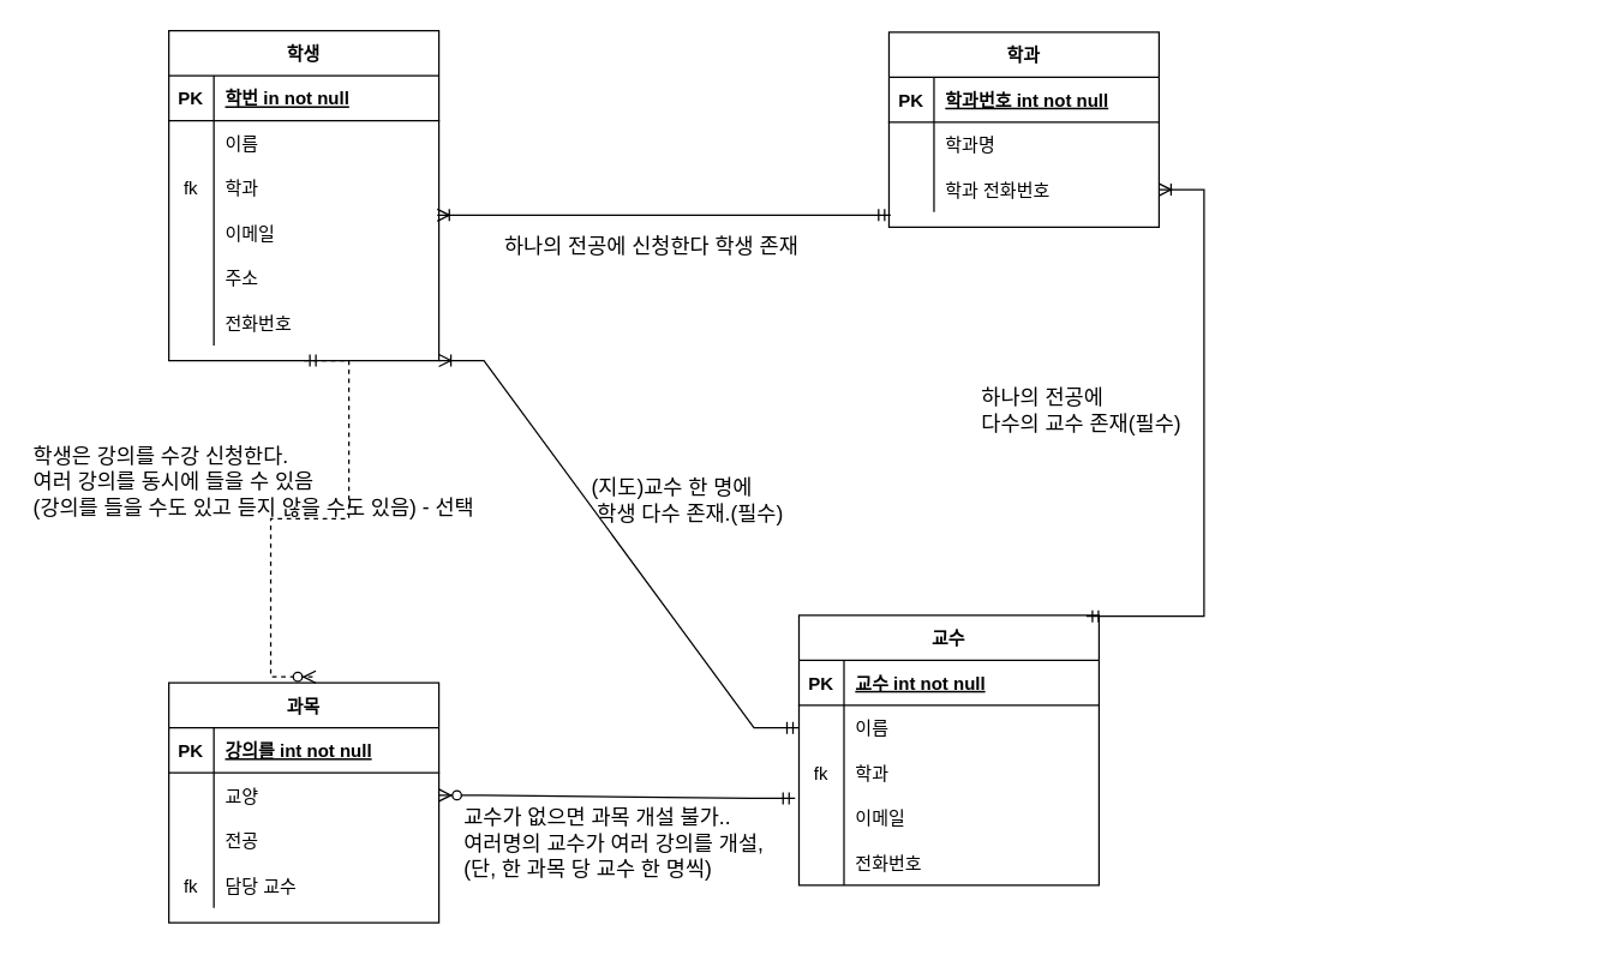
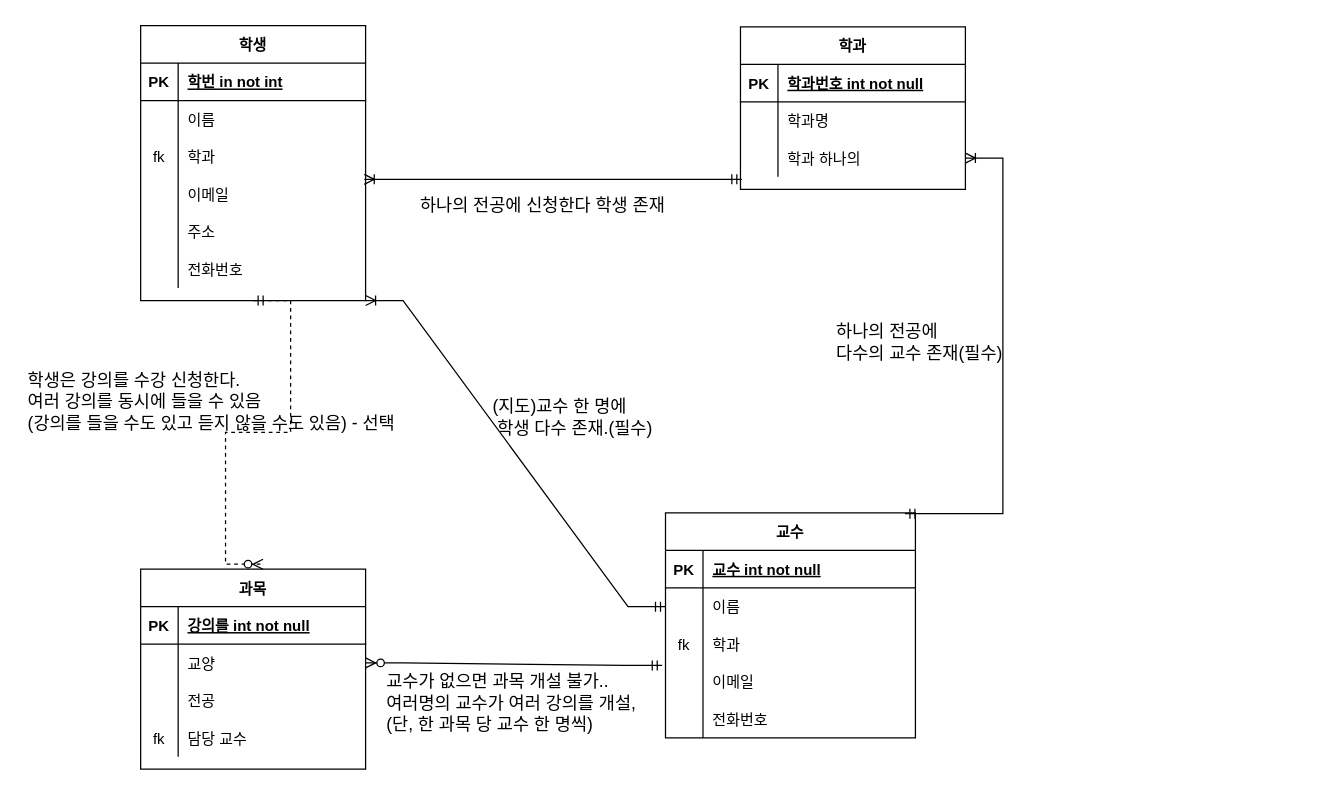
  <mxCell id="0" />
  <mxCell id="1" parent="0" />
  <mxCell id="2" value="교수" style="shape=table;startSize=30;container=1;collapsible=1;childLayout=tableLayout;fixedRows=1;rowLines=0;fontStyle=1;align=center;resizeLast=1;" vertex="1" parent="1"><mxGeometry x="532" y="410" width="200" height="180" as="geometry" /></mxCell>
  <mxCell id="3" value="" style="shape=tableRow;horizontal=0;startSize=0;swimlaneHead=0;swimlaneBody=0;fillColor=none;collapsible=0;dropTarget=0;points=[[0,0.5],[1,0.5]];portConstraint=eastwest;top=0;left=0;right=0;bottom=1;" vertex="1" parent="2"><mxGeometry y="30" width="200" height="30" as="geometry" /></mxCell>
  <mxCell id="4" value="PK" style="shape=partialRectangle;connectable=0;fillColor=none;top=0;left=0;bottom=0;right=0;fontStyle=1;overflow=hidden;" vertex="1" parent="3"><mxGeometry width="30" height="30" as="geometry"><mxRectangle width="30" height="30" as="alternateBounds" /></mxGeometry></mxCell>
  <mxCell id="5" value="교수 int not null" style="shape=partialRectangle;connectable=0;fillColor=none;top=0;left=0;bottom=0;right=0;align=left;spacingLeft=6;fontStyle=5;overflow=hidden;" vertex="1" parent="3"><mxGeometry x="30" width="170" height="30" as="geometry"><mxRectangle width="170" height="30" as="alternateBounds" /></mxGeometry></mxCell>
  <mxCell id="6" value="" style="shape=tableRow;horizontal=0;startSize=0;swimlaneHead=0;swimlaneBody=0;fillColor=none;collapsible=0;dropTarget=0;points=[[0,0.5],[1,0.5]];portConstraint=eastwest;top=0;left=0;right=0;bottom=0;" vertex="1" parent="2"><mxGeometry y="60" width="200" height="30" as="geometry" /></mxCell>
  <mxCell id="7" value="" style="shape=partialRectangle;connectable=0;fillColor=none;top=0;left=0;bottom=0;right=0;editable=1;overflow=hidden;" vertex="1" parent="6"><mxGeometry width="30" height="30" as="geometry"><mxRectangle width="30" height="30" as="alternateBounds" /></mxGeometry></mxCell>
  <mxCell id="8" value="이름" style="shape=partialRectangle;connectable=0;fillColor=none;top=0;left=0;bottom=0;right=0;align=left;spacingLeft=6;overflow=hidden;" vertex="1" parent="6"><mxGeometry x="30" width="170" height="30" as="geometry"><mxRectangle width="170" height="30" as="alternateBounds" /></mxGeometry></mxCell>
  <mxCell id="9" value="" style="shape=tableRow;horizontal=0;startSize=0;swimlaneHead=0;swimlaneBody=0;fillColor=none;collapsible=0;dropTarget=0;points=[[0,0.5],[1,0.5]];portConstraint=eastwest;top=0;left=0;right=0;bottom=0;" vertex="1" parent="2"><mxGeometry y="90" width="200" height="30" as="geometry" /></mxCell>
  <mxCell id="10" value="fk" style="shape=partialRectangle;connectable=0;fillColor=none;top=0;left=0;bottom=0;right=0;editable=1;overflow=hidden;" vertex="1" parent="9"><mxGeometry width="30" height="30" as="geometry"><mxRectangle width="30" height="30" as="alternateBounds" /></mxGeometry></mxCell>
  <mxCell id="11" value="학과" style="shape=partialRectangle;connectable=0;fillColor=none;top=0;left=0;bottom=0;right=0;align=left;spacingLeft=6;overflow=hidden;" vertex="1" parent="9"><mxGeometry x="30" width="170" height="30" as="geometry"><mxRectangle width="170" height="30" as="alternateBounds" /></mxGeometry></mxCell>
  <mxCell id="12" value="" style="shape=tableRow;horizontal=0;startSize=0;swimlaneHead=0;swimlaneBody=0;fillColor=none;collapsible=0;dropTarget=0;points=[[0,0.5],[1,0.5]];portConstraint=eastwest;top=0;left=0;right=0;bottom=0;" vertex="1" parent="2"><mxGeometry y="120" width="200" height="30" as="geometry" /></mxCell>
  <mxCell id="13" value="" style="shape=partialRectangle;connectable=0;fillColor=none;top=0;left=0;bottom=0;right=0;editable=1;overflow=hidden;" vertex="1" parent="12"><mxGeometry width="30" height="30" as="geometry"><mxRectangle width="30" height="30" as="alternateBounds" /></mxGeometry></mxCell>
  <mxCell id="14" value="이메일" style="shape=partialRectangle;connectable=0;fillColor=none;top=0;left=0;bottom=0;right=0;align=left;spacingLeft=6;overflow=hidden;" vertex="1" parent="12"><mxGeometry x="30" width="170" height="30" as="geometry"><mxRectangle width="170" height="30" as="alternateBounds" /></mxGeometry></mxCell>
  <mxCell id="15" style="shape=tableRow;horizontal=0;startSize=0;swimlaneHead=0;swimlaneBody=0;fillColor=none;collapsible=0;dropTarget=0;points=[[0,0.5],[1,0.5]];portConstraint=eastwest;top=0;left=0;right=0;bottom=0;" vertex="1" parent="2"><mxGeometry y="150" width="200" height="30" as="geometry" /></mxCell>
  <mxCell id="16" style="shape=partialRectangle;connectable=0;fillColor=none;top=0;left=0;bottom=0;right=0;editable=1;overflow=hidden;" vertex="1" parent="15"><mxGeometry width="30" height="30" as="geometry"><mxRectangle width="30" height="30" as="alternateBounds" /></mxGeometry></mxCell>
  <mxCell id="17" value="전화번호" style="shape=partialRectangle;connectable=0;fillColor=none;top=0;left=0;bottom=0;right=0;align=left;spacingLeft=6;overflow=hidden;" vertex="1" parent="15"><mxGeometry x="30" width="170" height="30" as="geometry"><mxRectangle width="170" height="30" as="alternateBounds" /></mxGeometry></mxCell>
  <mxCell id="18" value="학생" style="shape=table;startSize=30;container=1;collapsible=1;childLayout=tableLayout;fixedRows=1;rowLines=0;fontStyle=1;align=center;resizeLast=1;" vertex="1" parent="1"><mxGeometry x="112" y="20" width="180" height="220" as="geometry" /></mxCell>
  <mxCell id="19" value="" style="shape=tableRow;horizontal=0;startSize=0;swimlaneHead=0;swimlaneBody=0;fillColor=none;collapsible=0;dropTarget=0;points=[[0,0.5],[1,0.5]];portConstraint=eastwest;top=0;left=0;right=0;bottom=1;" vertex="1" parent="18"><mxGeometry y="30" width="180" height="30" as="geometry" /></mxCell>
  <mxCell id="20" value="PK" style="shape=partialRectangle;connectable=0;fillColor=none;top=0;left=0;bottom=0;right=0;fontStyle=1;overflow=hidden;" vertex="1" parent="19"><mxGeometry width="30" height="30" as="geometry"><mxRectangle width="30" height="30" as="alternateBounds" /></mxGeometry></mxCell>
- <mxCell id="21" value="학번 in not null" style="shape=partialRectangle;connectable=0;fillColor=none;top=0;left=0;bottom=0;right=0;align=left;spacingLeft=6;fontStyle=5;overflow=hidden;" vertex="1" parent="19"><mxGeometry x="30" width="150" height="30" as="geometry"><mxRectangle width="150" height="30" as="alternateBounds" /></mxGeometry></mxCell>
+ <mxCell id="21" value="학번 in not int" style="shape=partialRectangle;connectable=0;fillColor=none;top=0;left=0;bottom=0;right=0;align=left;spacingLeft=6;fontStyle=5;overflow=hidden;" vertex="1" parent="19"><mxGeometry x="30" width="150" height="30" as="geometry"><mxRectangle width="150" height="30" as="alternateBounds" /></mxGeometry></mxCell>
  <mxCell id="22" value="" style="shape=tableRow;horizontal=0;startSize=0;swimlaneHead=0;swimlaneBody=0;fillColor=none;collapsible=0;dropTarget=0;points=[[0,0.5],[1,0.5]];portConstraint=eastwest;top=0;left=0;right=0;bottom=0;" vertex="1" parent="18"><mxGeometry y="60" width="180" height="30" as="geometry" /></mxCell>
  <mxCell id="23" value="" style="shape=partialRectangle;connectable=0;fillColor=none;top=0;left=0;bottom=0;right=0;editable=1;overflow=hidden;" vertex="1" parent="22"><mxGeometry width="30" height="30" as="geometry"><mxRectangle width="30" height="30" as="alternateBounds" /></mxGeometry></mxCell>
  <mxCell id="24" value="이름   " style="shape=partialRectangle;connectable=0;fillColor=none;top=0;left=0;bottom=0;right=0;align=left;spacingLeft=6;overflow=hidden;" vertex="1" parent="22"><mxGeometry x="30" width="150" height="30" as="geometry"><mxRectangle width="150" height="30" as="alternateBounds" /></mxGeometry></mxCell>
  <mxCell id="25" style="shape=tableRow;horizontal=0;startSize=0;swimlaneHead=0;swimlaneBody=0;fillColor=none;collapsible=0;dropTarget=0;points=[[0,0.5],[1,0.5]];portConstraint=eastwest;top=0;left=0;right=0;bottom=0;" vertex="1" parent="18"><mxGeometry y="90" width="180" height="30" as="geometry" /></mxCell>
  <mxCell id="26" value="fk" style="shape=partialRectangle;connectable=0;fillColor=none;top=0;left=0;bottom=0;right=0;editable=1;overflow=hidden;" vertex="1" parent="25"><mxGeometry width="30" height="30" as="geometry"><mxRectangle width="30" height="30" as="alternateBounds" /></mxGeometry></mxCell>
  <mxCell id="27" value="학과" style="shape=partialRectangle;connectable=0;fillColor=none;top=0;left=0;bottom=0;right=0;align=left;spacingLeft=6;overflow=hidden;" vertex="1" parent="25"><mxGeometry x="30" width="150" height="30" as="geometry"><mxRectangle width="150" height="30" as="alternateBounds" /></mxGeometry></mxCell>
  <mxCell id="28" style="shape=tableRow;horizontal=0;startSize=0;swimlaneHead=0;swimlaneBody=0;fillColor=none;collapsible=0;dropTarget=0;points=[[0,0.5],[1,0.5]];portConstraint=eastwest;top=0;left=0;right=0;bottom=0;" vertex="1" parent="18"><mxGeometry y="120" width="180" height="30" as="geometry" /></mxCell>
  <mxCell id="29" style="shape=partialRectangle;connectable=0;fillColor=none;top=0;left=0;bottom=0;right=0;editable=1;overflow=hidden;" vertex="1" parent="28"><mxGeometry width="30" height="30" as="geometry"><mxRectangle width="30" height="30" as="alternateBounds" /></mxGeometry></mxCell>
  <mxCell id="30" value="이메일" style="shape=partialRectangle;connectable=0;fillColor=none;top=0;left=0;bottom=0;right=0;align=left;spacingLeft=6;overflow=hidden;" vertex="1" parent="28"><mxGeometry x="30" width="150" height="30" as="geometry"><mxRectangle width="150" height="30" as="alternateBounds" /></mxGeometry></mxCell>
  <mxCell id="31" style="shape=tableRow;horizontal=0;startSize=0;swimlaneHead=0;swimlaneBody=0;fillColor=none;collapsible=0;dropTarget=0;points=[[0,0.5],[1,0.5]];portConstraint=eastwest;top=0;left=0;right=0;bottom=0;" vertex="1" parent="18"><mxGeometry y="150" width="180" height="30" as="geometry" /></mxCell>
  <mxCell id="32" style="shape=partialRectangle;connectable=0;fillColor=none;top=0;left=0;bottom=0;right=0;editable=1;overflow=hidden;" vertex="1" parent="31"><mxGeometry width="30" height="30" as="geometry"><mxRectangle width="30" height="30" as="alternateBounds" /></mxGeometry></mxCell>
  <mxCell id="33" value="주소" style="shape=partialRectangle;connectable=0;fillColor=none;top=0;left=0;bottom=0;right=0;align=left;spacingLeft=6;overflow=hidden;" vertex="1" parent="31"><mxGeometry x="30" width="150" height="30" as="geometry"><mxRectangle width="150" height="30" as="alternateBounds" /></mxGeometry></mxCell>
  <mxCell id="34" style="shape=tableRow;horizontal=0;startSize=0;swimlaneHead=0;swimlaneBody=0;fillColor=none;collapsible=0;dropTarget=0;points=[[0,0.5],[1,0.5]];portConstraint=eastwest;top=0;left=0;right=0;bottom=0;" vertex="1" parent="18"><mxGeometry y="180" width="180" height="30" as="geometry" /></mxCell>
  <mxCell id="35" style="shape=partialRectangle;connectable=0;fillColor=none;top=0;left=0;bottom=0;right=0;editable=1;overflow=hidden;" vertex="1" parent="34"><mxGeometry width="30" height="30" as="geometry"><mxRectangle width="30" height="30" as="alternateBounds" /></mxGeometry></mxCell>
  <mxCell id="36" value="전화번호" style="shape=partialRectangle;connectable=0;fillColor=none;top=0;left=0;bottom=0;right=0;align=left;spacingLeft=6;overflow=hidden;" vertex="1" parent="34"><mxGeometry x="30" width="150" height="30" as="geometry"><mxRectangle width="150" height="30" as="alternateBounds" /></mxGeometry></mxCell>
  <mxCell id="37" value="과목" style="shape=table;startSize=30;container=1;collapsible=1;childLayout=tableLayout;fixedRows=1;rowLines=0;fontStyle=1;align=center;resizeLast=1;" vertex="1" parent="1"><mxGeometry x="112" y="455" width="180" height="160" as="geometry" /></mxCell>
  <mxCell id="38" value="" style="shape=tableRow;horizontal=0;startSize=0;swimlaneHead=0;swimlaneBody=0;fillColor=none;collapsible=0;dropTarget=0;points=[[0,0.5],[1,0.5]];portConstraint=eastwest;top=0;left=0;right=0;bottom=1;" vertex="1" parent="37"><mxGeometry y="30" width="180" height="30" as="geometry" /></mxCell>
  <mxCell id="39" value="PK" style="shape=partialRectangle;connectable=0;fillColor=none;top=0;left=0;bottom=0;right=0;fontStyle=1;overflow=hidden;" vertex="1" parent="38"><mxGeometry width="30" height="30" as="geometry"><mxRectangle width="30" height="30" as="alternateBounds" /></mxGeometry></mxCell>
  <mxCell id="40" value="강의를 int not null" style="shape=partialRectangle;connectable=0;fillColor=none;top=0;left=0;bottom=0;right=0;align=left;spacingLeft=6;fontStyle=5;overflow=hidden;" vertex="1" parent="38"><mxGeometry x="30" width="150" height="30" as="geometry"><mxRectangle width="150" height="30" as="alternateBounds" /></mxGeometry></mxCell>
  <mxCell id="41" value="" style="shape=tableRow;horizontal=0;startSize=0;swimlaneHead=0;swimlaneBody=0;fillColor=none;collapsible=0;dropTarget=0;points=[[0,0.5],[1,0.5]];portConstraint=eastwest;top=0;left=0;right=0;bottom=0;" vertex="1" parent="37"><mxGeometry y="60" width="180" height="30" as="geometry" /></mxCell>
  <mxCell id="42" value="" style="shape=partialRectangle;connectable=0;fillColor=none;top=0;left=0;bottom=0;right=0;editable=1;overflow=hidden;" vertex="1" parent="41"><mxGeometry width="30" height="30" as="geometry"><mxRectangle width="30" height="30" as="alternateBounds" /></mxGeometry></mxCell>
  <mxCell id="43" value="교양" style="shape=partialRectangle;connectable=0;fillColor=none;top=0;left=0;bottom=0;right=0;align=left;spacingLeft=6;overflow=hidden;" vertex="1" parent="41"><mxGeometry x="30" width="150" height="30" as="geometry"><mxRectangle width="150" height="30" as="alternateBounds" /></mxGeometry></mxCell>
  <mxCell id="44" value="" style="shape=tableRow;horizontal=0;startSize=0;swimlaneHead=0;swimlaneBody=0;fillColor=none;collapsible=0;dropTarget=0;points=[[0,0.5],[1,0.5]];portConstraint=eastwest;top=0;left=0;right=0;bottom=0;" vertex="1" parent="37"><mxGeometry y="90" width="180" height="30" as="geometry" /></mxCell>
  <mxCell id="45" value="" style="shape=partialRectangle;connectable=0;fillColor=none;top=0;left=0;bottom=0;right=0;editable=1;overflow=hidden;" vertex="1" parent="44"><mxGeometry width="30" height="30" as="geometry"><mxRectangle width="30" height="30" as="alternateBounds" /></mxGeometry></mxCell>
  <mxCell id="46" value="전공" style="shape=partialRectangle;connectable=0;fillColor=none;top=0;left=0;bottom=0;right=0;align=left;spacingLeft=6;overflow=hidden;" vertex="1" parent="44"><mxGeometry x="30" width="150" height="30" as="geometry"><mxRectangle width="150" height="30" as="alternateBounds" /></mxGeometry></mxCell>
  <mxCell id="47" style="shape=tableRow;horizontal=0;startSize=0;swimlaneHead=0;swimlaneBody=0;fillColor=none;collapsible=0;dropTarget=0;points=[[0,0.5],[1,0.5]];portConstraint=eastwest;top=0;left=0;right=0;bottom=0;" vertex="1" parent="37"><mxGeometry y="120" width="180" height="30" as="geometry" /></mxCell>
  <mxCell id="48" value="fk" style="shape=partialRectangle;connectable=0;fillColor=none;top=0;left=0;bottom=0;right=0;editable=1;overflow=hidden;" vertex="1" parent="47"><mxGeometry width="30" height="30" as="geometry"><mxRectangle width="30" height="30" as="alternateBounds" /></mxGeometry></mxCell>
  <mxCell id="49" value="담당 교수" style="shape=partialRectangle;connectable=0;fillColor=none;top=0;left=0;bottom=0;right=0;align=left;spacingLeft=6;overflow=hidden;" vertex="1" parent="47"><mxGeometry x="30" width="150" height="30" as="geometry"><mxRectangle width="150" height="30" as="alternateBounds" /></mxGeometry></mxCell>
  <mxCell id="50" value="학과" style="shape=table;startSize=30;container=1;collapsible=1;childLayout=tableLayout;fixedRows=1;rowLines=0;fontStyle=1;align=center;resizeLast=1;" vertex="1" parent="1"><mxGeometry x="592" y="21" width="180" height="130" as="geometry" /></mxCell>
  <mxCell id="51" value="" style="shape=tableRow;horizontal=0;startSize=0;swimlaneHead=0;swimlaneBody=0;fillColor=none;collapsible=0;dropTarget=0;points=[[0,0.5],[1,0.5]];portConstraint=eastwest;top=0;left=0;right=0;bottom=1;" vertex="1" parent="50"><mxGeometry y="30" width="180" height="30" as="geometry" /></mxCell>
  <mxCell id="52" value="PK" style="shape=partialRectangle;connectable=0;fillColor=none;top=0;left=0;bottom=0;right=0;fontStyle=1;overflow=hidden;" vertex="1" parent="51"><mxGeometry width="30" height="30" as="geometry"><mxRectangle width="30" height="30" as="alternateBounds" /></mxGeometry></mxCell>
  <mxCell id="53" value="학과번호 int not null" style="shape=partialRectangle;connectable=0;fillColor=none;top=0;left=0;bottom=0;right=0;align=left;spacingLeft=6;fontStyle=5;overflow=hidden;" vertex="1" parent="51"><mxGeometry x="30" width="150" height="30" as="geometry"><mxRectangle width="150" height="30" as="alternateBounds" /></mxGeometry></mxCell>
  <mxCell id="54" value="" style="shape=tableRow;horizontal=0;startSize=0;swimlaneHead=0;swimlaneBody=0;fillColor=none;collapsible=0;dropTarget=0;points=[[0,0.5],[1,0.5]];portConstraint=eastwest;top=0;left=0;right=0;bottom=0;" vertex="1" parent="50"><mxGeometry y="60" width="180" height="30" as="geometry" /></mxCell>
  <mxCell id="55" value="" style="shape=partialRectangle;connectable=0;fillColor=none;top=0;left=0;bottom=0;right=0;editable=1;overflow=hidden;" vertex="1" parent="54"><mxGeometry width="30" height="30" as="geometry"><mxRectangle width="30" height="30" as="alternateBounds" /></mxGeometry></mxCell>
  <mxCell id="56" value="학과명" style="shape=partialRectangle;connectable=0;fillColor=none;top=0;left=0;bottom=0;right=0;align=left;spacingLeft=6;overflow=hidden;" vertex="1" parent="54"><mxGeometry x="30" width="150" height="30" as="geometry"><mxRectangle width="150" height="30" as="alternateBounds" /></mxGeometry></mxCell>
  <mxCell id="57" value="" style="shape=tableRow;horizontal=0;startSize=0;swimlaneHead=0;swimlaneBody=0;fillColor=none;collapsible=0;dropTarget=0;points=[[0,0.5],[1,0.5]];portConstraint=eastwest;top=0;left=0;right=0;bottom=0;" vertex="1" parent="50"><mxGeometry y="90" width="180" height="30" as="geometry" /></mxCell>
  <mxCell id="58" value="" style="shape=partialRectangle;connectable=0;fillColor=none;top=0;left=0;bottom=0;right=0;editable=1;overflow=hidden;" vertex="1" parent="57"><mxGeometry width="30" height="30" as="geometry"><mxRectangle width="30" height="30" as="alternateBounds" /></mxGeometry></mxCell>
- <mxCell id="59" value="학과 전화번호" style="shape=partialRectangle;connectable=0;fillColor=none;top=0;left=0;bottom=0;right=0;align=left;spacingLeft=6;overflow=hidden;" vertex="1" parent="57"><mxGeometry x="30" width="150" height="30" as="geometry"><mxRectangle width="150" height="30" as="alternateBounds" /></mxGeometry></mxCell>
+ <mxCell id="59" value="학과 하나의" style="shape=partialRectangle;connectable=0;fillColor=none;top=0;left=0;bottom=0;right=0;align=left;spacingLeft=6;overflow=hidden;" vertex="1" parent="57"><mxGeometry x="30" width="150" height="30" as="geometry"><mxRectangle width="150" height="30" as="alternateBounds" /></mxGeometry></mxCell>
  <mxCell id="60" value="" style="edgeStyle=entityRelationEdgeStyle;fontSize=12;html=1;endArrow=ERzeroToMany;startArrow=ERmandOne;rounded=0;entryX=0.544;entryY=-0.025;entryDx=0;entryDy=0;entryPerimeter=0;exitX=0.5;exitY=1;exitDx=0;exitDy=0;dashed=1;" edge="1" parent="1" source="18" target="37"><mxGeometry width="100" height="100" relative="1" as="geometry"><mxPoint x="192" y="280" as="sourcePoint" /><mxPoint x="252" y="380" as="targetPoint" /></mxGeometry></mxCell>
  <mxCell id="61" value="학생은 강의를 수강 신청한다.&lt;br style=&quot;font-size: 14px;&quot;&gt;여러 강의를 동시에 들을 수 있음&lt;br&gt;(강의를 들을 수도 있고 듣지 않을 수도 있음) - 선택" style="text;whiteSpace=wrap;html=1;fontSize=14;" vertex="1" parent="1"><mxGeometry x="20" y="289" width="391" height="40" as="geometry" /></mxCell>
  <mxCell id="62" value="" style="edgeStyle=entityRelationEdgeStyle;fontSize=12;html=1;endArrow=ERoneToMany;startArrow=ERmandOne;rounded=0;entryX=0.994;entryY=0.1;entryDx=0;entryDy=0;entryPerimeter=0;exitX=0.006;exitY=1.067;exitDx=0;exitDy=0;exitPerimeter=0;" edge="1" parent="1" source="57" target="28"><mxGeometry width="100" height="100" relative="1" as="geometry"><mxPoint x="502" y="220" as="sourcePoint" /><mxPoint x="422" y="290" as="targetPoint" /></mxGeometry></mxCell>
  <mxCell id="63" value="하나의 전공에 신청한다 학생 존재" style="text;whiteSpace=wrap;html=1;fontSize=14;" vertex="1" parent="1"><mxGeometry x="334" y="149" width="391" height="40" as="geometry" /></mxCell>
  <mxCell id="64" value="교수가 없으면 과목 개설 불가..&lt;br style=&quot;font-size: 14px;&quot;&gt;여러명의 교수가&amp;nbsp;여러 강의를 개설,&lt;br style=&quot;font-size: 14px;&quot;&gt;(단, 한 과목 당 교수 한 명씩)&amp;nbsp;" style="text;whiteSpace=wrap;html=1;fontSize=14;" vertex="1" parent="1"><mxGeometry x="307" y="530" width="391" height="40" as="geometry" /></mxCell>
  <mxCell id="65" value="" style="edgeStyle=entityRelationEdgeStyle;fontSize=12;html=1;endArrow=ERoneToMany;startArrow=ERmandOne;rounded=0;exitX=0.958;exitY=0.003;exitDx=0;exitDy=0;exitPerimeter=0;" edge="1" parent="1" source="2" target="57"><mxGeometry width="100" height="100" relative="1" as="geometry"><mxPoint x="622" y="410" as="sourcePoint" /><mxPoint x="682" y="250" as="targetPoint" /></mxGeometry></mxCell>
- <mxCell id="66" value="하나의 전공에&lt;br&gt;다수의 교수 존재(필수)" style="text;whiteSpace=wrap;html=1;fontSize=14;" vertex="1" parent="1"><mxGeometry x="652" y="250" width="391" height="40" as="geometry" /></mxCell>
+ <mxCell id="66" value="하나의 전공에&lt;br&gt;다수의 교수 존재(필수)" style="text;whiteSpace=wrap;html=1;fontSize=14;" vertex="1" parent="1"><mxGeometry x="667" y="250" width="391" height="40" as="geometry" /></mxCell>
  <mxCell id="67" value="" style="edgeStyle=entityRelationEdgeStyle;fontSize=12;html=1;endArrow=ERoneToMany;startArrow=ERmandOne;rounded=0;entryX=1;entryY=1;entryDx=0;entryDy=0;exitX=0;exitY=0.5;exitDx=0;exitDy=0;" edge="1" parent="1" source="6" target="18"><mxGeometry width="100" height="100" relative="1" as="geometry"><mxPoint x="382" y="380" as="sourcePoint" /><mxPoint x="432" y="270" as="targetPoint" /></mxGeometry></mxCell>
  <mxCell id="68" value="(지도)교수 한 명에&lt;br&gt;&amp;nbsp;학생 다수 존재.(필수)" style="text;whiteSpace=wrap;html=1;fontSize=14;" vertex="1" parent="1"><mxGeometry x="392" y="310" width="391" height="40" as="geometry" /></mxCell>
  <mxCell id="69" value="" style="edgeStyle=entityRelationEdgeStyle;fontSize=12;html=1;endArrow=ERzeroToMany;startArrow=ERmandOne;rounded=0;entryX=1;entryY=0.5;entryDx=0;entryDy=0;exitX=-0.013;exitY=1.067;exitDx=0;exitDy=0;exitPerimeter=0;" edge="1" parent="1" source="9" target="41"><mxGeometry width="100" height="100" relative="1" as="geometry"><mxPoint x="457" y="530" as="sourcePoint" /><mxPoint x="352" y="500" as="targetPoint" /></mxGeometry></mxCell>
